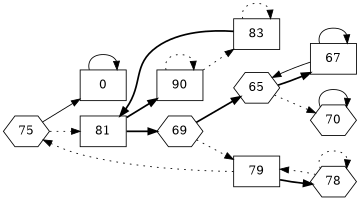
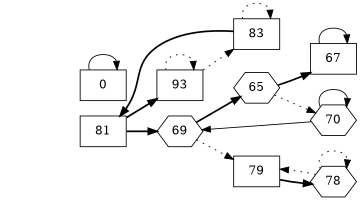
  digraph {
    rankdir=LR
    node [shape=box]
    edge [style=dotted]
    0
-   75 [shape=hexagon]
    81
    69 [shape=hexagon]
-   93 [label=90]
+   93
    65 [shape=hexagon]
    79
    83
    67
    70 [shape=hexagon]
    78 [shape=hexagon]
    0 -> 0 [style=solid]
-   75 -> 0 [style=solid]
-   75 -> 81
    81 -> 69 [style=bold]
    81 -> 93 [style=bold]
    69 -> 65 [style=bold]
    69 -> 79
    93 -> 93
    93 -> 83
    65 -> 67 [style=bold]
    65 -> 70
-   79 -> 75
    79 -> 78 [style=bold]
    83 -> 81 [style=bold]
    83 -> 83
-   67 -> 65 [style=solid]
    67 -> 67 [style=solid]
+   70 -> 69 [style=solid]
    70 -> 70 [style=solid]
    78 -> 79
    78 -> 78
  }
